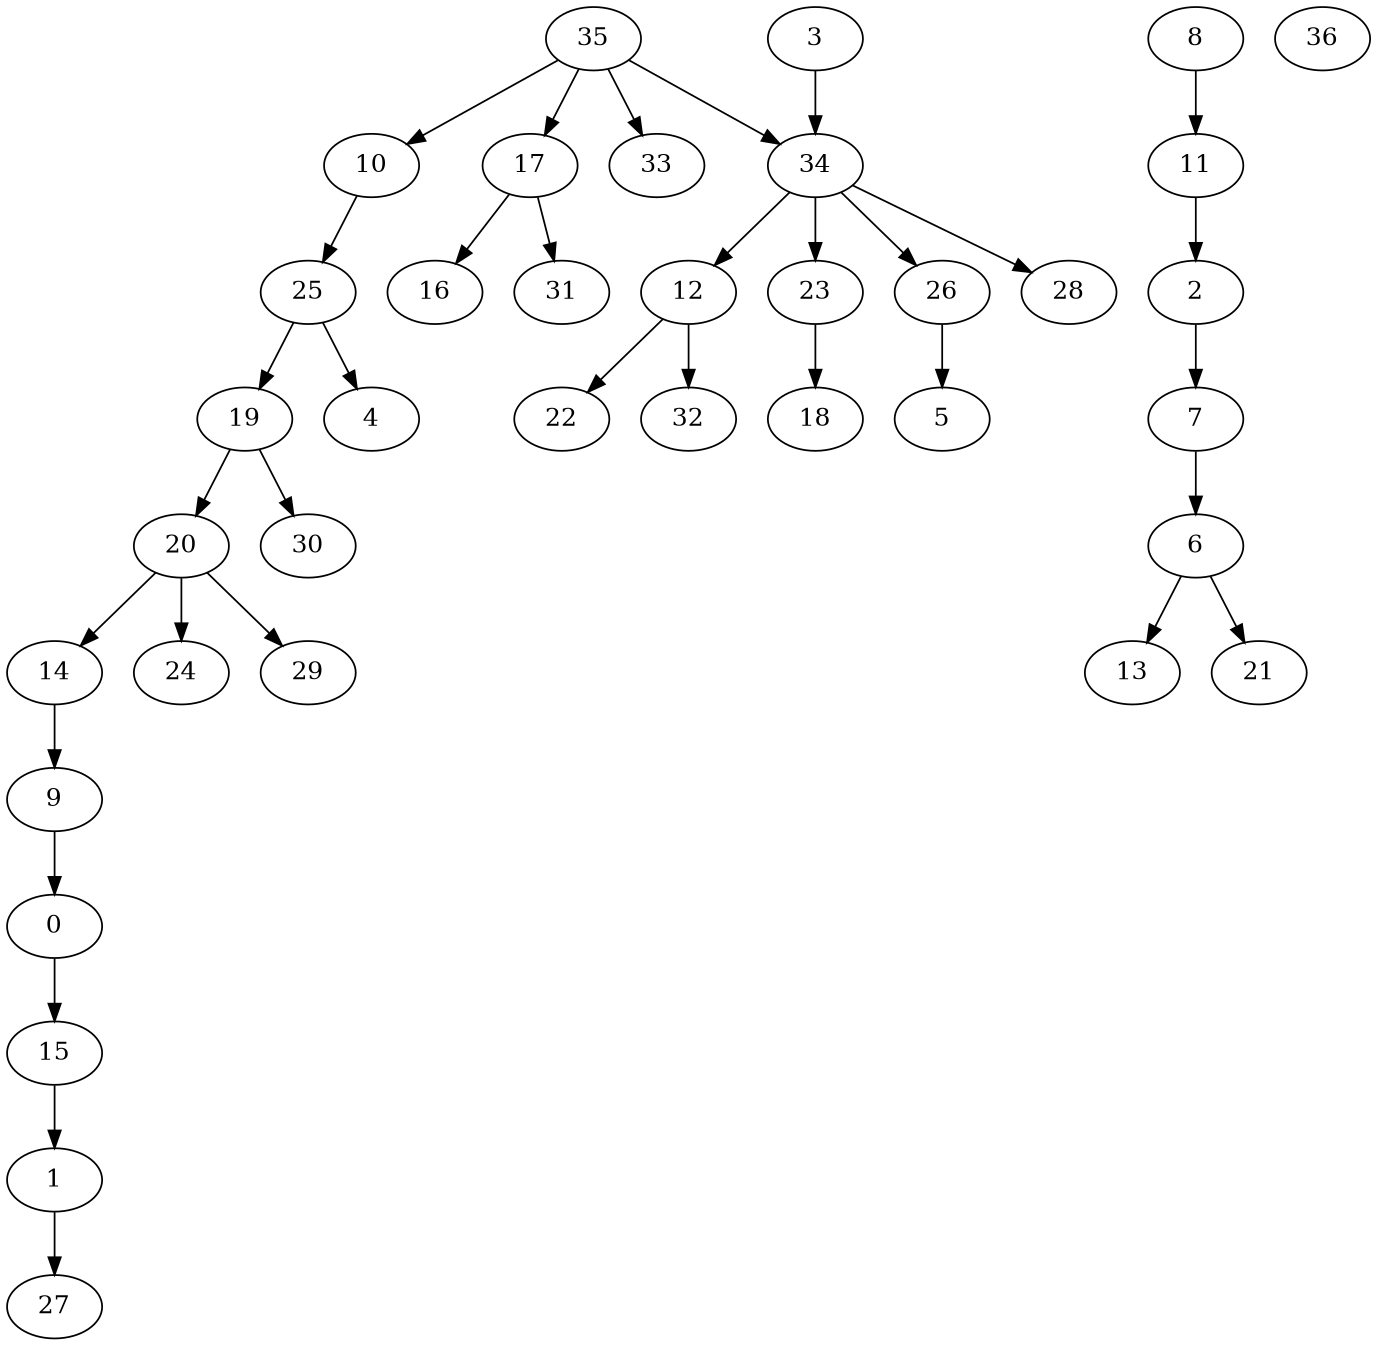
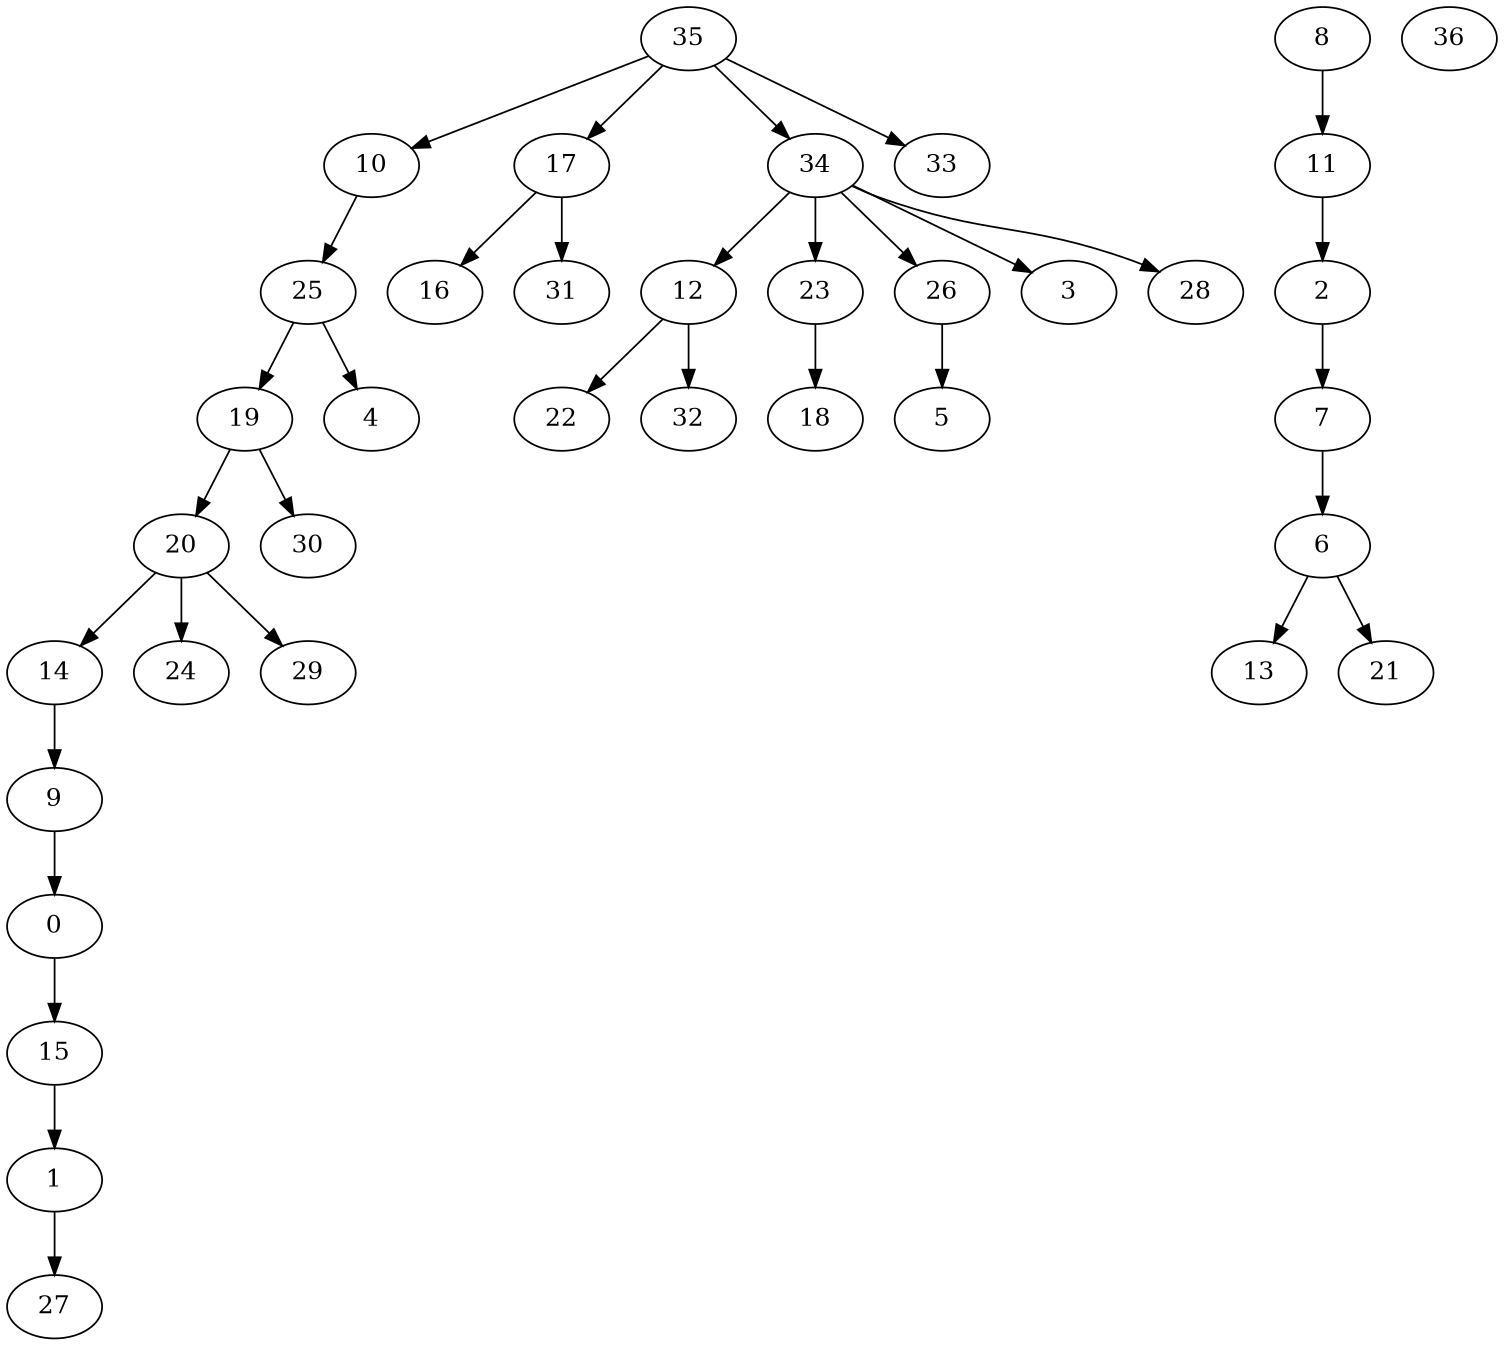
  strict digraph {
    0
    15
    1
    27
    2
    7
    6
    13
    21
    8
    11
    9
    10
    25
    20
    14
    24
    29
    19
    4
    30
    12
    22
    32
    17
    16
    31
    23
    18
    26
    5
    34
    3
    28
    35
    33
    36
    0 -> 15
    15 -> 1
    1 -> 27
    2 -> 7
    7 -> 6
    6 -> 13
    6 -> 21
    8 -> 11
    11 -> 2
    9 -> 0
    10 -> 25
    25 -> 19
    25 -> 4
    20 -> 14
    20 -> 24
    20 -> 29
    14 -> 9
    19 -> 20
    19 -> 30
    12 -> 22
    12 -> 32
    17 -> 16
    17 -> 31
    23 -> 18
    26 -> 5
    34 -> 12
    34 -> 23
    34 -> 26
-   3 -> 34
+   34 -> 3
    34 -> 28
    35 -> 10
    35 -> 17
    35 -> 34
    35 -> 33
  }
